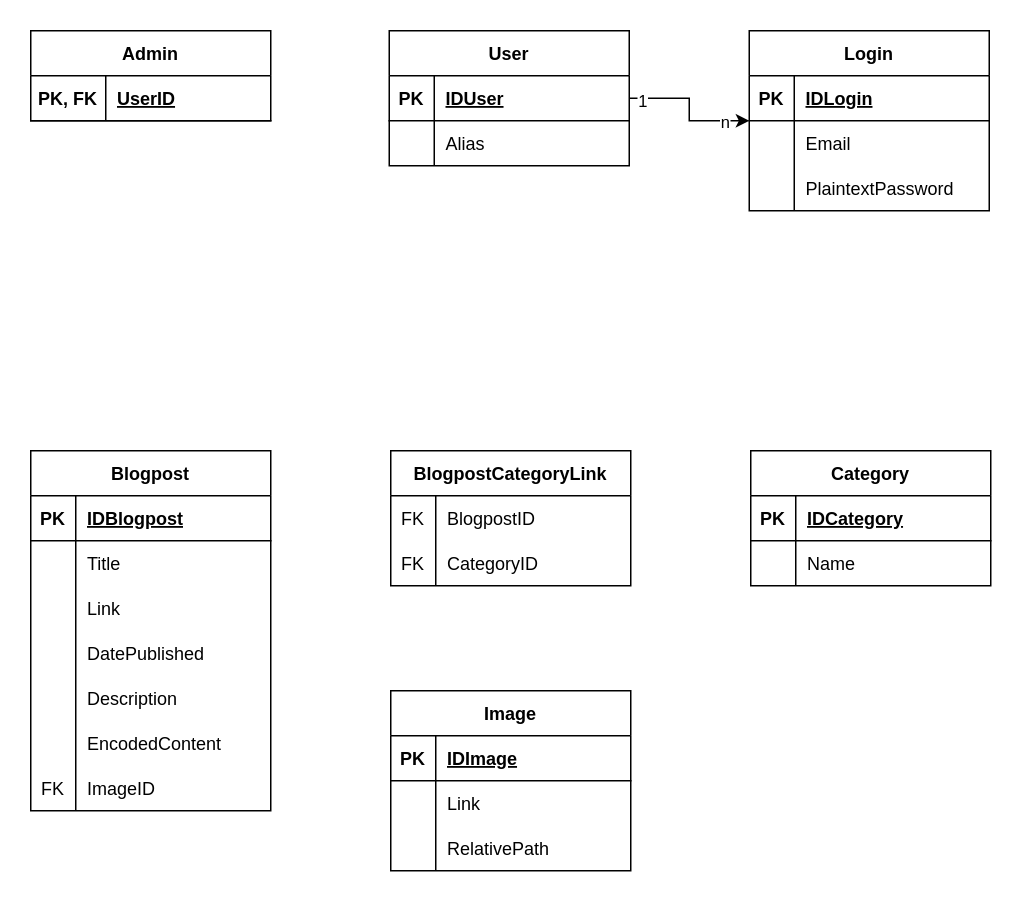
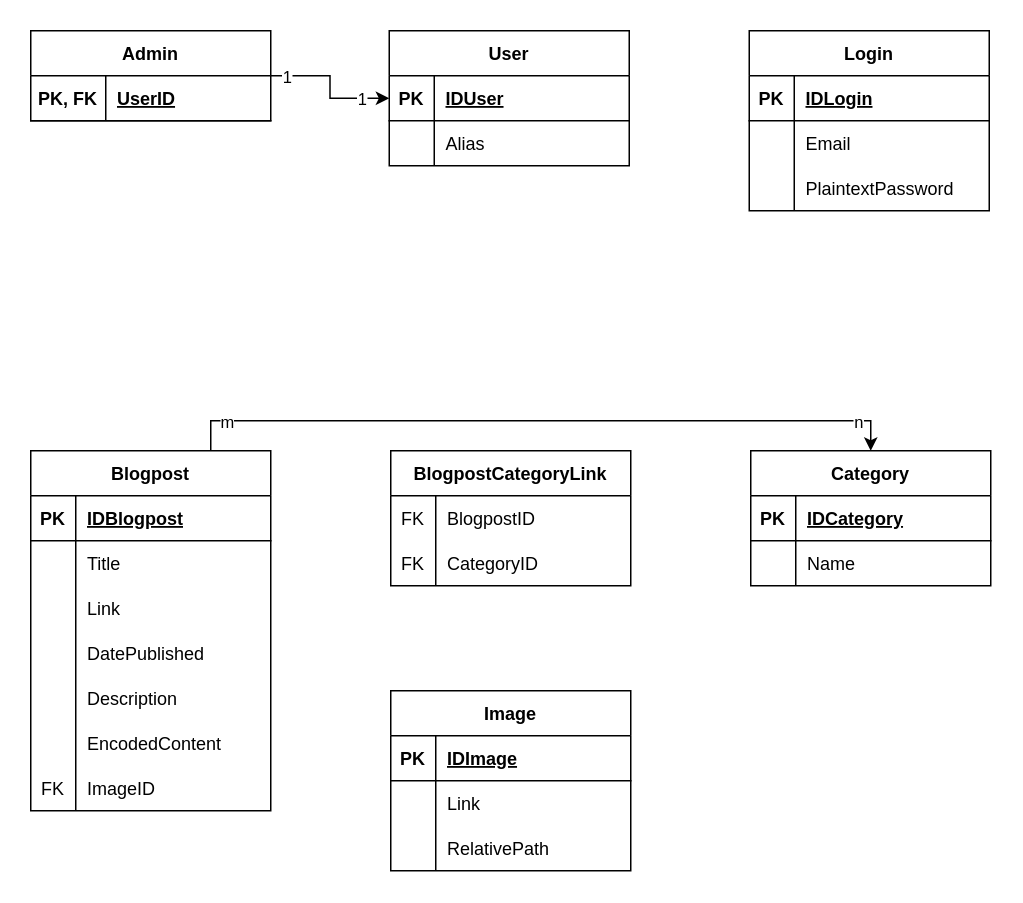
  <mxCell id="0" />
  <mxCell id="1" parent="0" />
+ <mxCell id="2" style="edgeStyle=orthogonalEdgeStyle;rounded=0;orthogonalLoop=1;jettySize=auto;html=1;entryX=0.5;entryY=0;entryDx=0;entryDy=0;startArrow=none;startFill=0;" parent="1" source="5" target="27" edge="1"><mxGeometry relative="1" as="geometry"><Array as="points"><mxPoint x="140" y="280" /><mxPoint x="580" y="280" /></Array></mxGeometry></mxCell>
+ <mxCell id="3" value="m" style="edgeLabel;html=1;align=center;verticalAlign=middle;resizable=0;points=[];" parent="2" vertex="1" connectable="0"><mxGeometry x="-0.844" y="3" relative="1" as="geometry"><mxPoint x="-7" y="3" as="offset" /></mxGeometry></mxCell>
+ <mxCell id="4" value="n" style="edgeLabel;html=1;align=center;verticalAlign=middle;resizable=0;points=[];" parent="2" vertex="1" connectable="0"><mxGeometry x="0.844" relative="1" as="geometry"><mxPoint x="8" as="offset" /></mxGeometry></mxCell>
  <mxCell id="5" value="Blogpost" style="shape=table;startSize=30;container=1;collapsible=1;childLayout=tableLayout;fixedRows=1;rowLines=0;fontStyle=1;align=center;resizeLast=1;" parent="1" vertex="1"><mxGeometry x="20" y="300" width="160" height="240" as="geometry" /></mxCell>
  <mxCell id="6" value="" style="shape=tableRow;horizontal=0;startSize=0;swimlaneHead=0;swimlaneBody=0;fillColor=none;collapsible=0;dropTarget=0;points=[[0,0.5],[1,0.5]];portConstraint=eastwest;top=0;left=0;right=0;bottom=1;" parent="5" vertex="1"><mxGeometry y="30" width="160" height="30" as="geometry" /></mxCell>
  <mxCell id="7" value="PK" style="shape=partialRectangle;connectable=0;fillColor=none;top=0;left=0;bottom=0;right=0;fontStyle=1;overflow=hidden;" parent="6" vertex="1"><mxGeometry width="30" height="30" as="geometry"><mxRectangle width="30" height="30" as="alternateBounds" /></mxGeometry></mxCell>
  <mxCell id="8" value="IDBlogpost" style="shape=partialRectangle;connectable=0;fillColor=none;top=0;left=0;bottom=0;right=0;align=left;spacingLeft=6;fontStyle=5;overflow=hidden;" parent="6" vertex="1"><mxGeometry x="30" width="130" height="30" as="geometry"><mxRectangle width="130" height="30" as="alternateBounds" /></mxGeometry></mxCell>
  <mxCell id="9" value="" style="shape=tableRow;horizontal=0;startSize=0;swimlaneHead=0;swimlaneBody=0;fillColor=none;collapsible=0;dropTarget=0;points=[[0,0.5],[1,0.5]];portConstraint=eastwest;top=0;left=0;right=0;bottom=0;" parent="5" vertex="1"><mxGeometry y="60" width="160" height="30" as="geometry" /></mxCell>
  <mxCell id="10" value="" style="shape=partialRectangle;connectable=0;fillColor=none;top=0;left=0;bottom=0;right=0;editable=1;overflow=hidden;" parent="9" vertex="1"><mxGeometry width="30" height="30" as="geometry"><mxRectangle width="30" height="30" as="alternateBounds" /></mxGeometry></mxCell>
  <mxCell id="11" value="Title" style="shape=partialRectangle;connectable=0;fillColor=none;top=0;left=0;bottom=0;right=0;align=left;spacingLeft=6;overflow=hidden;" parent="9" vertex="1"><mxGeometry x="30" width="130" height="30" as="geometry"><mxRectangle width="130" height="30" as="alternateBounds" /></mxGeometry></mxCell>
  <mxCell id="12" value="" style="shape=tableRow;horizontal=0;startSize=0;swimlaneHead=0;swimlaneBody=0;fillColor=none;collapsible=0;dropTarget=0;points=[[0,0.5],[1,0.5]];portConstraint=eastwest;top=0;left=0;right=0;bottom=0;" parent="5" vertex="1"><mxGeometry y="90" width="160" height="30" as="geometry" /></mxCell>
  <mxCell id="13" value="" style="shape=partialRectangle;connectable=0;fillColor=none;top=0;left=0;bottom=0;right=0;editable=1;overflow=hidden;" parent="12" vertex="1"><mxGeometry width="30" height="30" as="geometry"><mxRectangle width="30" height="30" as="alternateBounds" /></mxGeometry></mxCell>
  <mxCell id="14" value="Link" style="shape=partialRectangle;connectable=0;fillColor=none;top=0;left=0;bottom=0;right=0;align=left;spacingLeft=6;overflow=hidden;" parent="12" vertex="1"><mxGeometry x="30" width="130" height="30" as="geometry"><mxRectangle width="130" height="30" as="alternateBounds" /></mxGeometry></mxCell>
  <mxCell id="15" value="" style="shape=tableRow;horizontal=0;startSize=0;swimlaneHead=0;swimlaneBody=0;fillColor=none;collapsible=0;dropTarget=0;points=[[0,0.5],[1,0.5]];portConstraint=eastwest;top=0;left=0;right=0;bottom=0;" parent="5" vertex="1"><mxGeometry y="120" width="160" height="30" as="geometry" /></mxCell>
  <mxCell id="16" value="" style="shape=partialRectangle;connectable=0;fillColor=none;top=0;left=0;bottom=0;right=0;editable=1;overflow=hidden;" parent="15" vertex="1"><mxGeometry width="30" height="30" as="geometry"><mxRectangle width="30" height="30" as="alternateBounds" /></mxGeometry></mxCell>
  <mxCell id="17" value="DatePublished" style="shape=partialRectangle;connectable=0;fillColor=none;top=0;left=0;bottom=0;right=0;align=left;spacingLeft=6;overflow=hidden;" parent="15" vertex="1"><mxGeometry x="30" width="130" height="30" as="geometry"><mxRectangle width="130" height="30" as="alternateBounds" /></mxGeometry></mxCell>
  <mxCell id="18" value="" style="shape=tableRow;horizontal=0;startSize=0;swimlaneHead=0;swimlaneBody=0;fillColor=none;collapsible=0;dropTarget=0;points=[[0,0.5],[1,0.5]];portConstraint=eastwest;top=0;left=0;right=0;bottom=0;" parent="5" vertex="1"><mxGeometry y="150" width="160" height="30" as="geometry" /></mxCell>
  <mxCell id="19" value="" style="shape=partialRectangle;connectable=0;fillColor=none;top=0;left=0;bottom=0;right=0;editable=1;overflow=hidden;" parent="18" vertex="1"><mxGeometry width="30" height="30" as="geometry"><mxRectangle width="30" height="30" as="alternateBounds" /></mxGeometry></mxCell>
  <mxCell id="20" value="Description" style="shape=partialRectangle;connectable=0;fillColor=none;top=0;left=0;bottom=0;right=0;align=left;spacingLeft=6;overflow=hidden;" parent="18" vertex="1"><mxGeometry x="30" width="130" height="30" as="geometry"><mxRectangle width="130" height="30" as="alternateBounds" /></mxGeometry></mxCell>
  <mxCell id="21" value="" style="shape=tableRow;horizontal=0;startSize=0;swimlaneHead=0;swimlaneBody=0;fillColor=none;collapsible=0;dropTarget=0;points=[[0,0.5],[1,0.5]];portConstraint=eastwest;top=0;left=0;right=0;bottom=0;" parent="5" vertex="1"><mxGeometry y="180" width="160" height="30" as="geometry" /></mxCell>
  <mxCell id="22" value="" style="shape=partialRectangle;connectable=0;fillColor=none;top=0;left=0;bottom=0;right=0;editable=1;overflow=hidden;" parent="21" vertex="1"><mxGeometry width="30" height="30" as="geometry"><mxRectangle width="30" height="30" as="alternateBounds" /></mxGeometry></mxCell>
  <mxCell id="23" value="EncodedContent" style="shape=partialRectangle;connectable=0;fillColor=none;top=0;left=0;bottom=0;right=0;align=left;spacingLeft=6;overflow=hidden;" parent="21" vertex="1"><mxGeometry x="30" width="130" height="30" as="geometry"><mxRectangle width="130" height="30" as="alternateBounds" /></mxGeometry></mxCell>
  <mxCell id="24" value="" style="shape=tableRow;horizontal=0;startSize=0;swimlaneHead=0;swimlaneBody=0;fillColor=none;collapsible=0;dropTarget=0;points=[[0,0.5],[1,0.5]];portConstraint=eastwest;top=0;left=0;right=0;bottom=0;" vertex="1" parent="5"><mxGeometry y="210" width="160" height="30" as="geometry" /></mxCell>
  <mxCell id="25" value="FK" style="shape=partialRectangle;connectable=0;fillColor=none;top=0;left=0;bottom=0;right=0;editable=1;overflow=hidden;" vertex="1" parent="24"><mxGeometry width="30" height="30" as="geometry"><mxRectangle width="30" height="30" as="alternateBounds" /></mxGeometry></mxCell>
  <mxCell id="26" value="ImageID" style="shape=partialRectangle;connectable=0;fillColor=none;top=0;left=0;bottom=0;right=0;align=left;spacingLeft=6;overflow=hidden;" vertex="1" parent="24"><mxGeometry x="30" width="130" height="30" as="geometry"><mxRectangle width="130" height="30" as="alternateBounds" /></mxGeometry></mxCell>
  <mxCell id="27" value="Category" style="shape=table;startSize=30;container=1;collapsible=1;childLayout=tableLayout;fixedRows=1;rowLines=0;fontStyle=1;align=center;resizeLast=1;" parent="1" vertex="1"><mxGeometry x="500" y="300" width="160" height="90" as="geometry" /></mxCell>
  <mxCell id="28" value="" style="shape=tableRow;horizontal=0;startSize=0;swimlaneHead=0;swimlaneBody=0;fillColor=none;collapsible=0;dropTarget=0;points=[[0,0.5],[1,0.5]];portConstraint=eastwest;top=0;left=0;right=0;bottom=1;" parent="27" vertex="1"><mxGeometry y="30" width="160" height="30" as="geometry" /></mxCell>
  <mxCell id="29" value="PK" style="shape=partialRectangle;connectable=0;fillColor=none;top=0;left=0;bottom=0;right=0;fontStyle=1;overflow=hidden;" parent="28" vertex="1"><mxGeometry width="30" height="30" as="geometry"><mxRectangle width="30" height="30" as="alternateBounds" /></mxGeometry></mxCell>
  <mxCell id="30" value="IDCategory" style="shape=partialRectangle;connectable=0;fillColor=none;top=0;left=0;bottom=0;right=0;align=left;spacingLeft=6;fontStyle=5;overflow=hidden;" parent="28" vertex="1"><mxGeometry x="30" width="130" height="30" as="geometry"><mxRectangle width="130" height="30" as="alternateBounds" /></mxGeometry></mxCell>
  <mxCell id="31" value="" style="shape=tableRow;horizontal=0;startSize=0;swimlaneHead=0;swimlaneBody=0;fillColor=none;collapsible=0;dropTarget=0;points=[[0,0.5],[1,0.5]];portConstraint=eastwest;top=0;left=0;right=0;bottom=0;" parent="27" vertex="1"><mxGeometry y="60" width="160" height="30" as="geometry" /></mxCell>
  <mxCell id="32" value="" style="shape=partialRectangle;connectable=0;fillColor=none;top=0;left=0;bottom=0;right=0;editable=1;overflow=hidden;" parent="31" vertex="1"><mxGeometry width="30" height="30" as="geometry"><mxRectangle width="30" height="30" as="alternateBounds" /></mxGeometry></mxCell>
  <mxCell id="33" value="Name" style="shape=partialRectangle;connectable=0;fillColor=none;top=0;left=0;bottom=0;right=0;align=left;spacingLeft=6;overflow=hidden;" parent="31" vertex="1"><mxGeometry x="30" width="130" height="30" as="geometry"><mxRectangle width="130" height="30" as="alternateBounds" /></mxGeometry></mxCell>
  <mxCell id="34" value="BlogpostCategoryLink" style="shape=table;startSize=30;container=1;collapsible=1;childLayout=tableLayout;fixedRows=1;rowLines=0;fontStyle=1;align=center;resizeLast=1;" parent="1" vertex="1"><mxGeometry x="260" y="300" width="160" height="90" as="geometry" /></mxCell>
  <mxCell id="35" value="" style="shape=tableRow;horizontal=0;startSize=0;swimlaneHead=0;swimlaneBody=0;fillColor=none;collapsible=0;dropTarget=0;points=[[0,0.5],[1,0.5]];portConstraint=eastwest;top=0;left=0;right=0;bottom=0;" parent="34" vertex="1"><mxGeometry y="30" width="160" height="30" as="geometry" /></mxCell>
  <mxCell id="36" value="FK" style="shape=partialRectangle;connectable=0;fillColor=none;top=0;left=0;bottom=0;right=0;editable=1;overflow=hidden;" parent="35" vertex="1"><mxGeometry width="30" height="30" as="geometry"><mxRectangle width="30" height="30" as="alternateBounds" /></mxGeometry></mxCell>
  <mxCell id="37" value="BlogpostID" style="shape=partialRectangle;connectable=0;fillColor=none;top=0;left=0;bottom=0;right=0;align=left;spacingLeft=6;overflow=hidden;" parent="35" vertex="1"><mxGeometry x="30" width="130" height="30" as="geometry"><mxRectangle width="130" height="30" as="alternateBounds" /></mxGeometry></mxCell>
  <mxCell id="38" value="" style="shape=tableRow;horizontal=0;startSize=0;swimlaneHead=0;swimlaneBody=0;fillColor=none;collapsible=0;dropTarget=0;points=[[0,0.5],[1,0.5]];portConstraint=eastwest;top=0;left=0;right=0;bottom=0;" parent="34" vertex="1"><mxGeometry y="60" width="160" height="30" as="geometry" /></mxCell>
  <mxCell id="39" value="FK" style="shape=partialRectangle;connectable=0;fillColor=none;top=0;left=0;bottom=0;right=0;editable=1;overflow=hidden;" parent="38" vertex="1"><mxGeometry width="30" height="30" as="geometry"><mxRectangle width="30" height="30" as="alternateBounds" /></mxGeometry></mxCell>
  <mxCell id="40" value="CategoryID" style="shape=partialRectangle;connectable=0;fillColor=none;top=0;left=0;bottom=0;right=0;align=left;spacingLeft=6;overflow=hidden;" parent="38" vertex="1"><mxGeometry x="30" width="130" height="30" as="geometry"><mxRectangle width="130" height="30" as="alternateBounds" /></mxGeometry></mxCell>
  <mxCell id="41" value="Image" style="shape=table;startSize=30;container=1;collapsible=1;childLayout=tableLayout;fixedRows=1;rowLines=0;fontStyle=1;align=center;resizeLast=1;" parent="1" vertex="1"><mxGeometry x="260" y="460" width="160" height="120" as="geometry" /></mxCell>
  <mxCell id="42" value="" style="shape=tableRow;horizontal=0;startSize=0;swimlaneHead=0;swimlaneBody=0;fillColor=none;collapsible=0;dropTarget=0;points=[[0,0.5],[1,0.5]];portConstraint=eastwest;top=0;left=0;right=0;bottom=1;" parent="41" vertex="1"><mxGeometry y="30" width="160" height="30" as="geometry" /></mxCell>
  <mxCell id="43" value="PK" style="shape=partialRectangle;connectable=0;fillColor=none;top=0;left=0;bottom=0;right=0;fontStyle=1;overflow=hidden;" parent="42" vertex="1"><mxGeometry width="30" height="30" as="geometry"><mxRectangle width="30" height="30" as="alternateBounds" /></mxGeometry></mxCell>
  <mxCell id="44" value="IDImage" style="shape=partialRectangle;connectable=0;fillColor=none;top=0;left=0;bottom=0;right=0;align=left;spacingLeft=6;fontStyle=5;overflow=hidden;" parent="42" vertex="1"><mxGeometry x="30" width="130" height="30" as="geometry"><mxRectangle width="130" height="30" as="alternateBounds" /></mxGeometry></mxCell>
  <mxCell id="45" value="" style="shape=tableRow;horizontal=0;startSize=0;swimlaneHead=0;swimlaneBody=0;fillColor=none;collapsible=0;dropTarget=0;points=[[0,0.5],[1,0.5]];portConstraint=eastwest;top=0;left=0;right=0;bottom=0;" parent="41" vertex="1"><mxGeometry y="60" width="160" height="30" as="geometry" /></mxCell>
  <mxCell id="46" value="" style="shape=partialRectangle;connectable=0;fillColor=none;top=0;left=0;bottom=0;right=0;editable=1;overflow=hidden;" parent="45" vertex="1"><mxGeometry width="30" height="30" as="geometry"><mxRectangle width="30" height="30" as="alternateBounds" /></mxGeometry></mxCell>
  <mxCell id="47" value="Link" style="shape=partialRectangle;connectable=0;fillColor=none;top=0;left=0;bottom=0;right=0;align=left;spacingLeft=6;overflow=hidden;" parent="45" vertex="1"><mxGeometry x="30" width="130" height="30" as="geometry"><mxRectangle width="130" height="30" as="alternateBounds" /></mxGeometry></mxCell>
  <mxCell id="48" value="" style="shape=tableRow;horizontal=0;startSize=0;swimlaneHead=0;swimlaneBody=0;fillColor=none;collapsible=0;dropTarget=0;points=[[0,0.5],[1,0.5]];portConstraint=eastwest;top=0;left=0;right=0;bottom=0;" parent="41" vertex="1"><mxGeometry y="90" width="160" height="30" as="geometry" /></mxCell>
  <mxCell id="49" value="" style="shape=partialRectangle;connectable=0;fillColor=none;top=0;left=0;bottom=0;right=0;editable=1;overflow=hidden;" parent="48" vertex="1"><mxGeometry width="30" height="30" as="geometry"><mxRectangle width="30" height="30" as="alternateBounds" /></mxGeometry></mxCell>
  <mxCell id="50" value="RelativePath" style="shape=partialRectangle;connectable=0;fillColor=none;top=0;left=0;bottom=0;right=0;align=left;spacingLeft=6;overflow=hidden;" parent="48" vertex="1"><mxGeometry x="30" width="130" height="30" as="geometry"><mxRectangle width="130" height="30" as="alternateBounds" /></mxGeometry></mxCell>
- <mxCell id="51" style="edgeStyle=orthogonalEdgeStyle;rounded=0;orthogonalLoop=1;jettySize=auto;html=1;" edge="1" parent="1" source="54" target="62"><mxGeometry relative="1" as="geometry" /></mxCell>
- <mxCell id="52" value="1" style="edgeLabel;html=1;align=center;verticalAlign=middle;resizable=0;points=[];" vertex="1" connectable="0" parent="51"><mxGeometry x="-0.829" y="-1" relative="1" as="geometry"><mxPoint as="offset" /></mxGeometry></mxCell>
- <mxCell id="53" value="n" style="edgeLabel;html=1;align=center;verticalAlign=middle;resizable=0;points=[];" vertex="1" connectable="0" parent="51"><mxGeometry x="0.822" relative="1" as="geometry"><mxPoint x="-9" as="offset" /></mxGeometry></mxCell>
  <mxCell id="54" value="User" style="shape=table;startSize=30;container=1;collapsible=1;childLayout=tableLayout;fixedRows=1;rowLines=0;fontStyle=1;align=center;resizeLast=1;" vertex="1" parent="1"><mxGeometry x="259" y="20" width="160" height="90" as="geometry" /></mxCell>
  <mxCell id="55" value="" style="shape=tableRow;horizontal=0;startSize=0;swimlaneHead=0;swimlaneBody=0;fillColor=none;collapsible=0;dropTarget=0;points=[[0,0.5],[1,0.5]];portConstraint=eastwest;top=0;left=0;right=0;bottom=1;" vertex="1" parent="54"><mxGeometry y="30" width="160" height="30" as="geometry" /></mxCell>
  <mxCell id="56" value="PK" style="shape=partialRectangle;connectable=0;fillColor=none;top=0;left=0;bottom=0;right=0;fontStyle=1;overflow=hidden;" vertex="1" parent="55"><mxGeometry width="30" height="30" as="geometry"><mxRectangle width="30" height="30" as="alternateBounds" /></mxGeometry></mxCell>
  <mxCell id="57" value="IDUser" style="shape=partialRectangle;connectable=0;fillColor=none;top=0;left=0;bottom=0;right=0;align=left;spacingLeft=6;fontStyle=5;overflow=hidden;" vertex="1" parent="55"><mxGeometry x="30" width="130" height="30" as="geometry"><mxRectangle width="130" height="30" as="alternateBounds" /></mxGeometry></mxCell>
  <mxCell id="58" value="" style="shape=tableRow;horizontal=0;startSize=0;swimlaneHead=0;swimlaneBody=0;fillColor=none;collapsible=0;dropTarget=0;points=[[0,0.5],[1,0.5]];portConstraint=eastwest;top=0;left=0;right=0;bottom=0;" vertex="1" parent="54"><mxGeometry y="60" width="160" height="30" as="geometry" /></mxCell>
  <mxCell id="59" value="" style="shape=partialRectangle;connectable=0;fillColor=none;top=0;left=0;bottom=0;right=0;editable=1;overflow=hidden;" vertex="1" parent="58"><mxGeometry width="30" height="30" as="geometry"><mxRectangle width="30" height="30" as="alternateBounds" /></mxGeometry></mxCell>
  <mxCell id="60" value="Alias" style="shape=partialRectangle;connectable=0;fillColor=none;top=0;left=0;bottom=0;right=0;align=left;spacingLeft=6;overflow=hidden;" vertex="1" parent="58"><mxGeometry x="30" width="130" height="30" as="geometry"><mxRectangle width="130" height="30" as="alternateBounds" /></mxGeometry></mxCell>
  <mxCell id="61" style="edgeStyle=orthogonalEdgeStyle;rounded=0;orthogonalLoop=1;jettySize=auto;html=1;exitX=1;exitY=0.5;exitDx=0;exitDy=0;" edge="1" parent="54" source="55" target="55"><mxGeometry relative="1" as="geometry" /></mxCell>
  <mxCell id="62" value="Login" style="shape=table;startSize=30;container=1;collapsible=1;childLayout=tableLayout;fixedRows=1;rowLines=0;fontStyle=1;align=center;resizeLast=1;" vertex="1" parent="1"><mxGeometry x="499" y="20" width="160" height="120" as="geometry" /></mxCell>
  <mxCell id="63" value="" style="shape=tableRow;horizontal=0;startSize=0;swimlaneHead=0;swimlaneBody=0;fillColor=none;collapsible=0;dropTarget=0;points=[[0,0.5],[1,0.5]];portConstraint=eastwest;top=0;left=0;right=0;bottom=1;" vertex="1" parent="62"><mxGeometry y="30" width="160" height="30" as="geometry" /></mxCell>
  <mxCell id="64" value="PK" style="shape=partialRectangle;connectable=0;fillColor=none;top=0;left=0;bottom=0;right=0;fontStyle=1;overflow=hidden;" vertex="1" parent="63"><mxGeometry width="30" height="30" as="geometry"><mxRectangle width="30" height="30" as="alternateBounds" /></mxGeometry></mxCell>
  <mxCell id="65" value="IDLogin" style="shape=partialRectangle;connectable=0;fillColor=none;top=0;left=0;bottom=0;right=0;align=left;spacingLeft=6;fontStyle=5;overflow=hidden;" vertex="1" parent="63"><mxGeometry x="30" width="130" height="30" as="geometry"><mxRectangle width="130" height="30" as="alternateBounds" /></mxGeometry></mxCell>
  <mxCell id="66" value="" style="shape=tableRow;horizontal=0;startSize=0;swimlaneHead=0;swimlaneBody=0;fillColor=none;collapsible=0;dropTarget=0;points=[[0,0.5],[1,0.5]];portConstraint=eastwest;top=0;left=0;right=0;bottom=0;" vertex="1" parent="62"><mxGeometry y="60" width="160" height="30" as="geometry" /></mxCell>
  <mxCell id="67" value="" style="shape=partialRectangle;connectable=0;fillColor=none;top=0;left=0;bottom=0;right=0;editable=1;overflow=hidden;" vertex="1" parent="66"><mxGeometry width="30" height="30" as="geometry"><mxRectangle width="30" height="30" as="alternateBounds" /></mxGeometry></mxCell>
  <mxCell id="68" value="Email" style="shape=partialRectangle;connectable=0;fillColor=none;top=0;left=0;bottom=0;right=0;align=left;spacingLeft=6;overflow=hidden;" vertex="1" parent="66"><mxGeometry x="30" width="130" height="30" as="geometry"><mxRectangle width="130" height="30" as="alternateBounds" /></mxGeometry></mxCell>
  <mxCell id="69" style="edgeStyle=orthogonalEdgeStyle;rounded=0;orthogonalLoop=1;jettySize=auto;html=1;exitX=1;exitY=0.5;exitDx=0;exitDy=0;" edge="1" parent="62" source="63" target="63"><mxGeometry relative="1" as="geometry" /></mxCell>
  <mxCell id="70" value="" style="shape=tableRow;horizontal=0;startSize=0;swimlaneHead=0;swimlaneBody=0;fillColor=none;collapsible=0;dropTarget=0;points=[[0,0.5],[1,0.5]];portConstraint=eastwest;top=0;left=0;right=0;bottom=0;" vertex="1" parent="62"><mxGeometry y="90" width="160" height="30" as="geometry" /></mxCell>
  <mxCell id="71" value="" style="shape=partialRectangle;connectable=0;fillColor=none;top=0;left=0;bottom=0;right=0;editable=1;overflow=hidden;" vertex="1" parent="70"><mxGeometry width="30" height="30" as="geometry"><mxRectangle width="30" height="30" as="alternateBounds" /></mxGeometry></mxCell>
  <mxCell id="72" value="PlaintextPassword" style="shape=partialRectangle;connectable=0;fillColor=none;top=0;left=0;bottom=0;right=0;align=left;spacingLeft=6;overflow=hidden;" vertex="1" parent="70"><mxGeometry x="30" width="130" height="30" as="geometry"><mxRectangle width="130" height="30" as="alternateBounds" /></mxGeometry></mxCell>
+ <mxCell id="73" style="edgeStyle=orthogonalEdgeStyle;rounded=0;orthogonalLoop=1;jettySize=auto;html=1;" edge="1" parent="1" source="76" target="54"><mxGeometry relative="1" as="geometry" /></mxCell>
+ <mxCell id="74" value="1" style="edgeLabel;html=1;align=center;verticalAlign=middle;resizable=0;points=[];" vertex="1" connectable="0" parent="73"><mxGeometry x="-0.791" relative="1" as="geometry"><mxPoint as="offset" /></mxGeometry></mxCell>
+ <mxCell id="75" value="1" style="edgeLabel;html=1;align=center;verticalAlign=middle;resizable=0;points=[];" vertex="1" connectable="0" parent="73"><mxGeometry x="0.753" relative="1" as="geometry"><mxPoint x="-7" as="offset" /></mxGeometry></mxCell>
  <mxCell id="76" value="Admin" style="shape=table;startSize=30;container=1;collapsible=1;childLayout=tableLayout;fixedRows=1;rowLines=0;fontStyle=1;align=center;resizeLast=1;" vertex="1" parent="1"><mxGeometry x="20" y="20" width="160" height="60" as="geometry" /></mxCell>
  <mxCell id="77" value="" style="shape=tableRow;horizontal=0;startSize=0;swimlaneHead=0;swimlaneBody=0;fillColor=none;collapsible=0;dropTarget=0;points=[[0,0.5],[1,0.5]];portConstraint=eastwest;top=0;left=0;right=0;bottom=1;" vertex="1" parent="76"><mxGeometry y="30" width="160" height="30" as="geometry" /></mxCell>
  <mxCell id="78" value="PK, FK" style="shape=partialRectangle;connectable=0;fillColor=none;top=0;left=0;bottom=0;right=0;fontStyle=1;overflow=hidden;" vertex="1" parent="77"><mxGeometry width="50" height="30" as="geometry"><mxRectangle width="50" height="30" as="alternateBounds" /></mxGeometry></mxCell>
  <mxCell id="79" value="UserID" style="shape=partialRectangle;connectable=0;fillColor=none;top=0;left=0;bottom=0;right=0;align=left;spacingLeft=6;fontStyle=5;overflow=hidden;" vertex="1" parent="77"><mxGeometry x="50" width="110" height="30" as="geometry"><mxRectangle width="110" height="30" as="alternateBounds" /></mxGeometry></mxCell>
  <mxCell id="80" style="edgeStyle=orthogonalEdgeStyle;rounded=0;orthogonalLoop=1;jettySize=auto;html=1;exitX=1;exitY=0.5;exitDx=0;exitDy=0;" edge="1" parent="76" source="77" target="77"><mxGeometry relative="1" as="geometry" /></mxCell>
